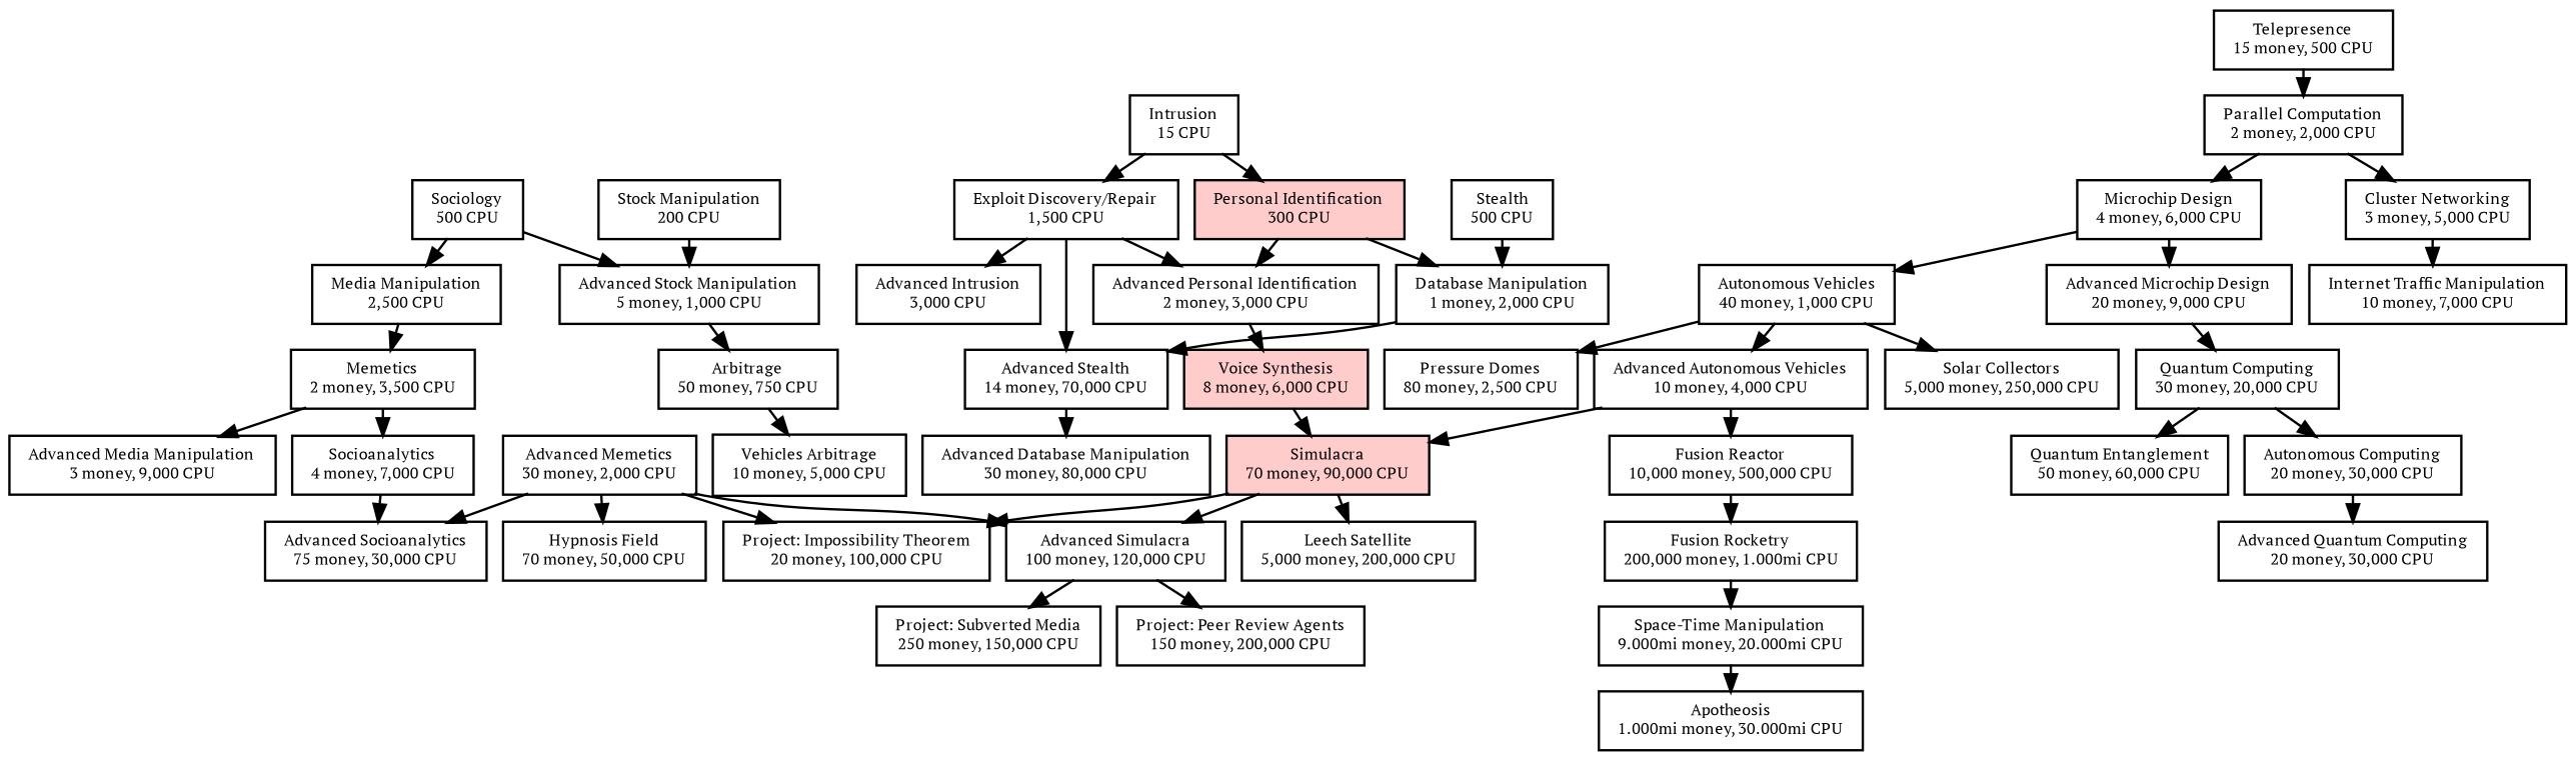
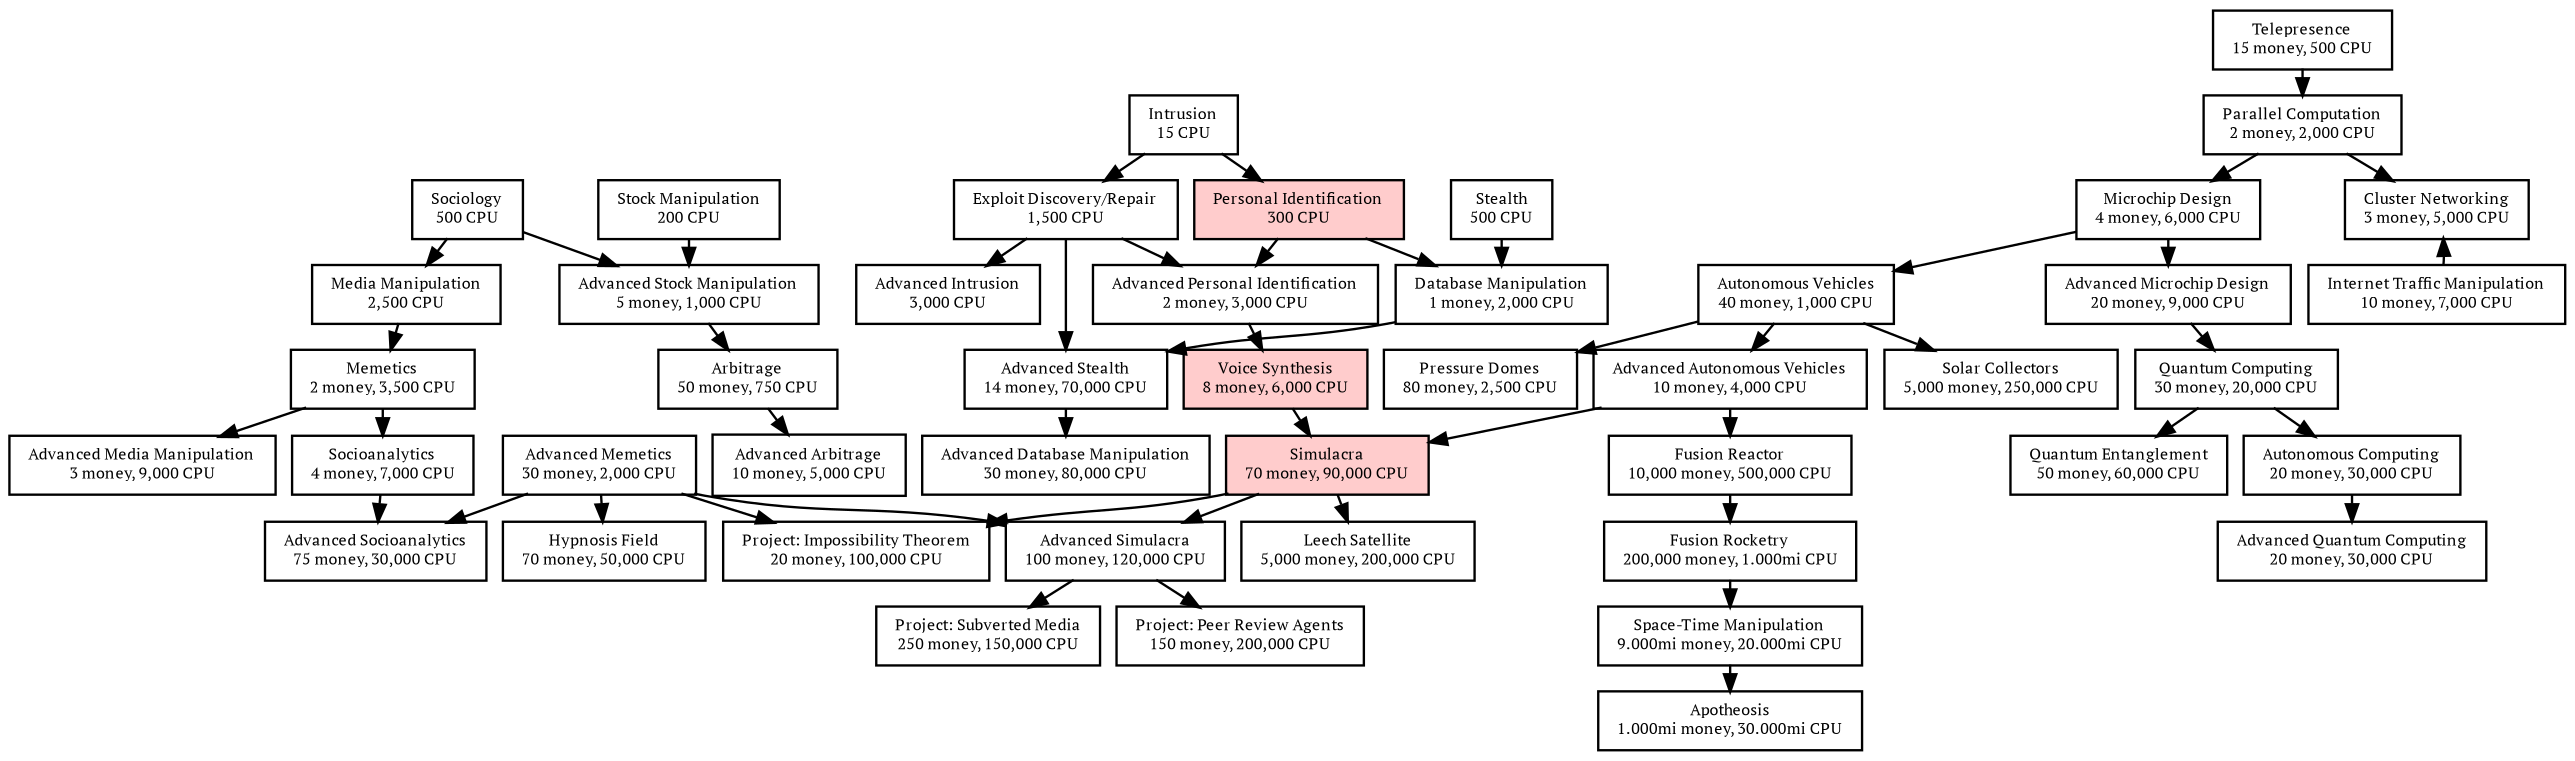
  digraph {
    fontname="PT Serif"
    nodesep=0.10
    ranksep=0.15
    node [fillcolor=white fontname="PT Serif" fontsize=7 shape=record style=filled]
    edge [arrowsize=0.75 fontname="PT Serif"]
    n1 [height=0.01 label="Microchip Design\n4 money, 6,000 CPU" width=0.01]
    n2 [height=0.01 label="Autonomous Vehicles\n40 money, 1,000 CPU" width=0.01]
    n3 [height=0.01 label="Advanced Microchip Design\n20 money, 9,000 CPU" width=0.01]
    n4 [height=0.01 label="Advanced Autonomous Vehicles\n10 money, 4,000 CPU" width=0.01]
    n5 [height=0.01 label="Solar Collectors\n5,000 money, 250,000 CPU" width=0.01]
    n6 [height=0.01 label="Pressure Domes\n80 money, 2,500 CPU" width=0.01]
    n7 [height=0.01 label="Quantum Computing\n30 money, 20,000 CPU" width=0.01]
    n8 [fillcolor="#ffcccc" height=0.01 label="Simulacra\n70 money, 90,000 CPU" width=0.01]
    n9 [height=0.01 label="Fusion Reactor\n10,000 money, 500,000 CPU" width=0.01]
    n10 [height=0.01 label="Advanced Memetics\n30 money, 2,000 CPU" width=0.01]
    n11 [height=0.01 label="Advanced Socioanalytics\n75 money, 30,000 CPU" width=0.01]
    n12 [height=0.01 label="Project: Impossibility Theorem\n20 money, 100,000 CPU" width=0.01]
    n13 [height=0.01 label="Advanced Simulacra\n100 money, 120,000 CPU" width=0.01]
    n14 [height=0.01 label="Hypnosis Field\n70 money, 50,000 CPU" width=0.01]
    n15 [height=0.01 label="Project: Peer Review Agents\n150 money, 200,000 CPU" width=0.01]
    n16 [height=0.01 label="Project: Subverted Media\n250 money, 150,000 CPU" width=0.01]
    n17 [height=0.01 label="Socioanalytics\n4 money, 7,000 CPU" width=0.01]
    n18 [height=0.01 label="Leech Satellite\n5,000 money, 200,000 CPU" width=0.01]
    n19 [height=0.01 label="Advanced Personal Identification\n2 money, 3,000 CPU" width=0.01]
    n20 [fillcolor="#ffcccc" height=0.01 label="Voice Synthesis\n8 money, 6,000 CPU" width=0.01]
    n21 [height=0.01 label="Fusion Rocketry\n200,000 money, 1.000mi CPU" width=0.01]
    n22 [height=0.01 label="Advanced Media Manipulation\n3 money, 9,000 CPU" width=0.01]
    n23 [height=0.01 label="Space-Time Manipulation\n9.000mi money, 20.000mi CPU" width=0.01]
    n24 [height=0.01 label="Exploit Discovery/Repair\n1,500 CPU" width=0.01]
    n25 [height=0.01 label="Advanced Intrusion\n3,000 CPU" width=0.01]
    n26 [height=0.01 label="Advanced Stealth\n14 money, 70,000 CPU" width=0.01]
    n27 [height=0.01 label="Advanced Database Manipulation\n30 money, 80,000 CPU" width=0.01]
    n28 [height=0.01 label="Apotheosis\n1.000mi money, 30.000mi CPU" width=0.01]
    n29 [height=0.01 label="Memetics\n2 money, 3,500 CPU" width=0.01]
    n30 [height=0.01 label="Arbitrage\n50 money, 750 CPU" width=0.01]
-   n31 [height=0.01 label="Vehicles Arbitrage\n10 money, 5,000 CPU" width=0.01]
+   n31 [height=0.01 label="Advanced Arbitrage\n10 money, 5,000 CPU" width=0.01]
    n32 [height=0.01 label="Autonomous Computing\n20 money, 30,000 CPU" width=0.01]
    n33 [height=0.01 label="Quantum Entanglement\n50 money, 60,000 CPU" width=0.01]
    n34 [height=0.01 label="Database Manipulation\n1 money, 2,000 CPU" width=0.01]
    n35 [height=0.01 label="Advanced Quantum Computing\n20 money, 30,000 CPU" width=0.01]
    n36 [height=0.01 label="Telepresence\n15 money, 500 CPU" width=0.01]
    n37 [height=0.01 label="Parallel Computation\n2 money, 2,000 CPU" width=0.01]
    n38 [height=0.01 label="Cluster Networking\n3 money, 5,000 CPU" width=0.01]
    n39 [height=0.01 label="Internet Traffic Manipulation\n10 money, 7,000 CPU" width=0.01]
    n40 [height=0.01 label="Intrusion\n15 CPU" width=0.01]
    n41 [fillcolor="#ffcccc" height=0.01 label="Personal Identification\n300 CPU" width=0.01]
    n42 [height=0.01 label="Sociology\n500 CPU" width=0.01]
    n43 [height=0.01 label="Media Manipulation\n2,500 CPU" width=0.01]
    n44 [height=0.01 label="Advanced Stock Manipulation\n5 money, 1,000 CPU" width=0.01]
    n45 [height=0.01 label="Stealth\n500 CPU" width=0.01]
    n46 [height=0.01 label="Stock Manipulation\n200 CPU" width=0.01]
    n1 -> n2
    n1 -> n3
    n2 -> n4
    n2 -> n5
    n2 -> n6
    n3 -> n7
    n4 -> n8
    n4 -> n9
    n7 -> n32
    n7 -> n33
    n8 -> n12
    n8 -> n13
    n8 -> n18
    n9 -> n21
    n10 -> n11
    n10 -> n12
    n10 -> n13
    n10 -> n14
    n13 -> n15
    n13 -> n16
    n17 -> n11
    n19 -> n20
    n20 -> n8
    n21 -> n23
    n23 -> n28
    n24 -> n19
    n24 -> n25
    n24 -> n26
    n26 -> n27
    n29 -> n17
    n29 -> n22
    n30 -> n31
    n32 -> n35
    n34 -> n26
    n36 -> n37
    n37 -> n1
    n37 -> n38
-   n38 -> n39
+   n39 -> n38
    n40 -> n24
    n40 -> n41
    n41 -> n19
    n41 -> n34
    n42 -> n43
    n42 -> n44
    n43 -> n29
    n44 -> n30
    n45 -> n34
    n46 -> n44
  }
